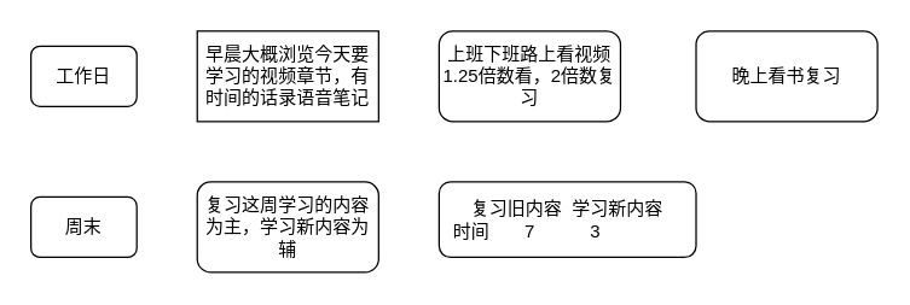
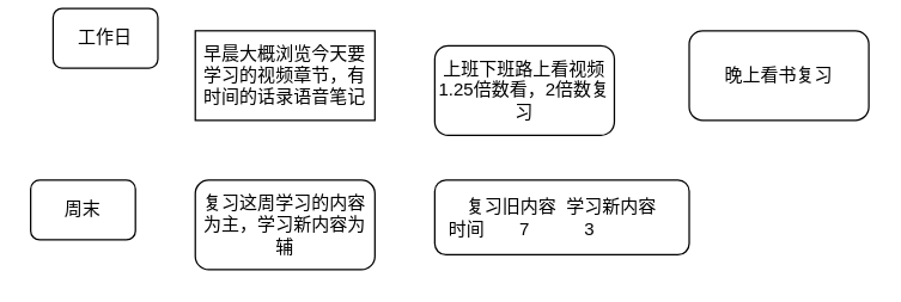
  <mxCell id="0" />
  <mxCell id="1" parent="0" />
  <mxCell id="2" value="早晨大概浏览今天要学习的视频章节，有时间的话录语音笔记" style="whiteSpace=wrap;html=1;rounded=0;" vertex="1" parent="1"><mxGeometry x="130" y="20" width="120" height="60" as="geometry" /></mxCell>
- <mxCell id="3" value="工作日" style="rounded=1;whiteSpace=wrap;html=1;" vertex="1" parent="1"><mxGeometry x="20" y="30" width="70" height="40" as="geometry" /></mxCell>
- <mxCell id="4" value="上班下班路上看视频1.25倍数看，2倍数复习" style="rounded=1;whiteSpace=wrap;html=1;" vertex="1" parent="1"><mxGeometry x="290" y="20" width="120" height="60" as="geometry" /></mxCell>
+ <mxCell id="3" value="工作日" style="rounded=1;whiteSpace=wrap;html=1;" vertex="1" parent="1"><mxGeometry x="35" y="5" width="70" height="40" as="geometry" /></mxCell>
+ <mxCell id="4" value="上班下班路上看视频1.25倍数看，2倍数复习" style="rounded=1;whiteSpace=wrap;html=1;" vertex="1" parent="1"><mxGeometry x="290" y="30" width="120" height="60" as="geometry" /></mxCell>
  <mxCell id="5" value="晚上看书复习" style="rounded=1;whiteSpace=wrap;html=1;" vertex="1" parent="1"><mxGeometry x="460" y="20" width="120" height="60" as="geometry" /></mxCell>
- <mxCell id="6" value="周末" style="rounded=1;whiteSpace=wrap;html=1;" vertex="1" parent="1"><mxGeometry x="20" y="130" width="70" height="40" as="geometry" /></mxCell>
+ <mxCell id="6" value="周末" style="rounded=1;whiteSpace=wrap;html=1;" vertex="1" parent="1"><mxGeometry x="20" y="120" width="70" height="40" as="geometry" /></mxCell>
  <mxCell id="7" value="复习这周学习的内容为主，学习新内容为辅" style="rounded=1;whiteSpace=wrap;html=1;" vertex="1" parent="1"><mxGeometry x="130" y="120" width="120" height="60" as="geometry" /></mxCell>
  <mxCell id="8" value="复习旧内容&amp;nbsp; 学习新内容&lt;br&gt;时间&amp;nbsp; &amp;nbsp; &amp;nbsp; &amp;nbsp;7&amp;nbsp; &amp;nbsp; &amp;nbsp; &amp;nbsp; &amp;nbsp; &amp;nbsp;3&amp;nbsp; &amp;nbsp; &amp;nbsp; &amp;nbsp; &amp;nbsp; &amp;nbsp; &amp;nbsp; &amp;nbsp;&amp;nbsp;&lt;br&gt;" style="rounded=1;whiteSpace=wrap;html=1;" vertex="1" parent="1"><mxGeometry x="290" y="120" width="170" height="50" as="geometry" /></mxCell>
